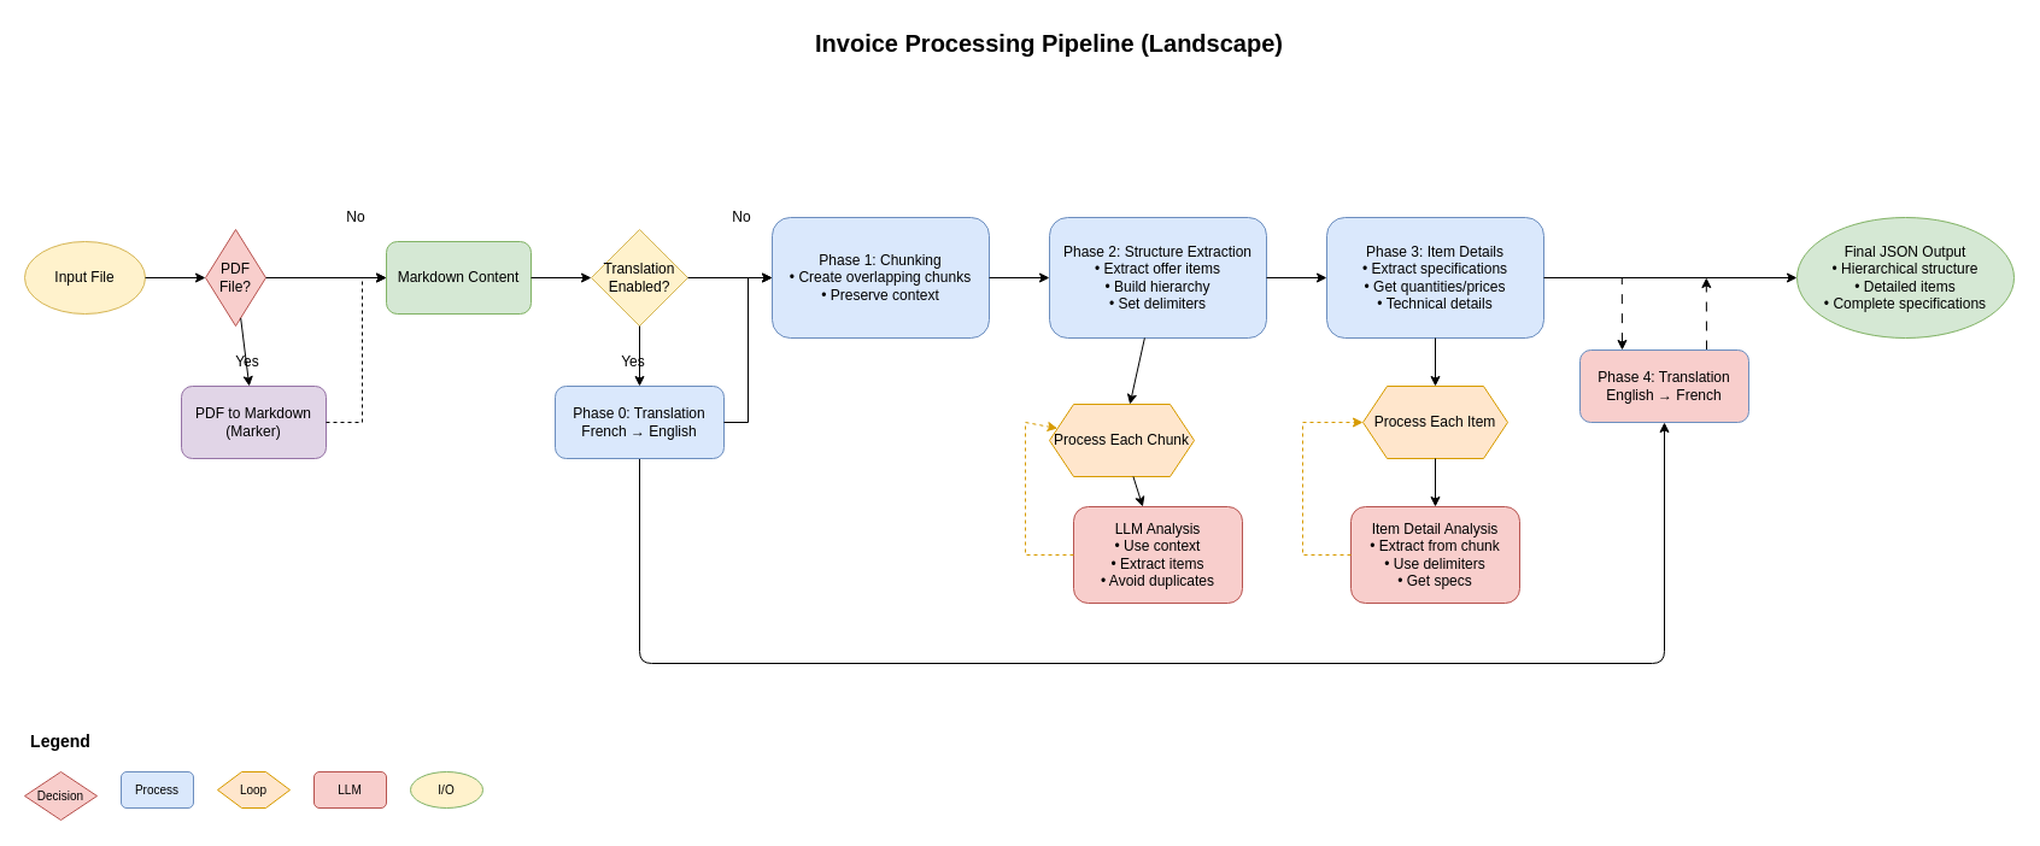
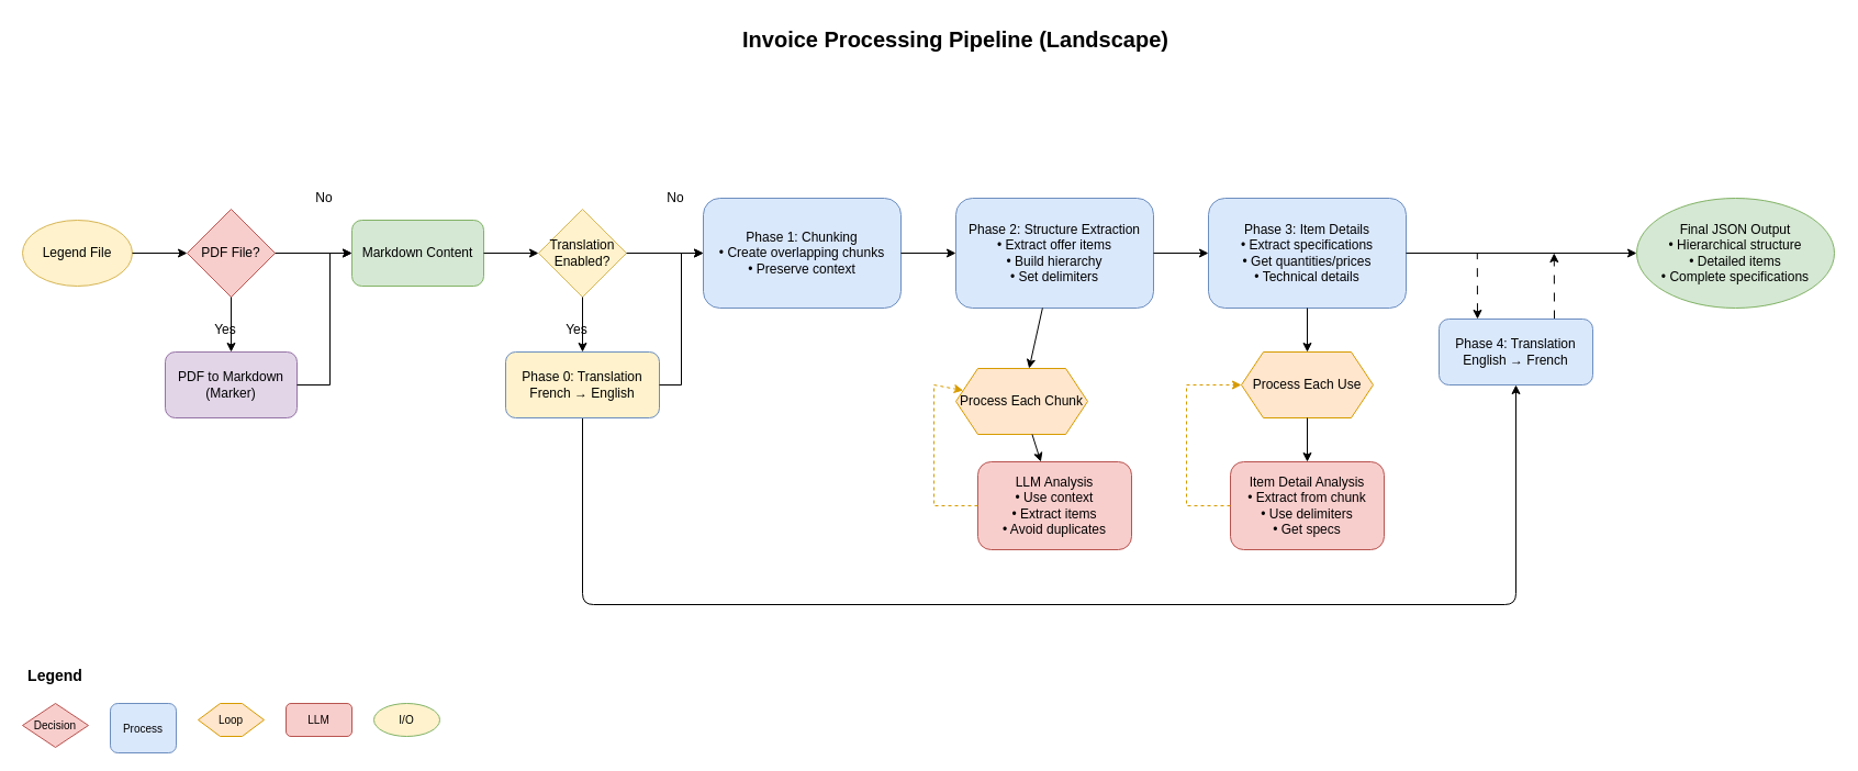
  <mxCell id="0" />
  <mxCell id="1" parent="0" />
  <mxCell id="2" value="Invoice Processing Pipeline (Landscape)" style="text;html=1;strokeColor=none;fillColor=none;align=center;verticalAlign=middle;whiteSpace=wrap;rounded=0;fontSize=20;fontStyle=1;" vertex="1" parent="1"><mxGeometry x="670" y="20" width="400" height="30" as="geometry" /></mxCell>
- <mxCell id="3" value="Input File" style="ellipse;whiteSpace=wrap;html=1;fillColor=#fff2cc;strokeColor=#d6b656;" vertex="1" parent="1"><mxGeometry x="20" y="200" width="100" height="60" as="geometry" /></mxCell>
- <mxCell id="4" value="PDF File?" style="rhombus;whiteSpace=wrap;html=1;fillColor=#f8cecc;strokeColor=#b85450;" vertex="1" parent="1"><mxGeometry x="170" y="190" width="50" height="80" as="geometry" /></mxCell>
+ <mxCell id="3" value="Legend File" style="ellipse;whiteSpace=wrap;html=1;fillColor=#fff2cc;strokeColor=#d6b656;" vertex="1" parent="1"><mxGeometry x="20" y="200" width="100" height="60" as="geometry" /></mxCell>
+ <mxCell id="4" value="PDF File?" style="rhombus;whiteSpace=wrap;html=1;fillColor=#f8cecc;strokeColor=#b85450;" vertex="1" parent="1"><mxGeometry x="170" y="190" width="80" height="80" as="geometry" /></mxCell>
  <mxCell id="5" value="PDF to Markdown&#10;(Marker)" style="rounded=1;whiteSpace=wrap;html=1;fillColor=#e1d5e7;strokeColor=#9673a6;" vertex="1" parent="1"><mxGeometry x="150" y="320" width="120" height="60" as="geometry" /></mxCell>
  <mxCell id="6" value="Markdown Content" style="rounded=1;whiteSpace=wrap;html=1;fillColor=#d5e8d4;strokeColor=#82b366;" vertex="1" parent="1"><mxGeometry x="320" y="200" width="120" height="60" as="geometry" /></mxCell>
  <mxCell id="7" value="Translation&#10;Enabled?" style="rhombus;whiteSpace=wrap;html=1;fillColor=#fff2cc;strokeColor=#d6b656;" vertex="1" parent="1"><mxGeometry x="490" y="190" width="80" height="80" as="geometry" /></mxCell>
  <mxCell id="8" style="edgeStyle=none;html=1;exitX=0.5;exitY=1;exitDx=0;exitDy=0;entryX=0.5;entryY=1;entryDx=0;entryDy=0;" edge="1" parent="1" source="9" target="19"><mxGeometry relative="1" as="geometry"><Array as="points"><mxPoint x="530" y="550" /><mxPoint x="1380" y="550" /></Array></mxGeometry></mxCell>
- <mxCell id="9" value="Phase 0: Translation&#10;French → English" style="rounded=1;whiteSpace=wrap;html=1;fillColor=#dae8fc;strokeColor=#6c8ebf;" vertex="1" parent="1"><mxGeometry x="460" y="320" width="140" height="60" as="geometry" /></mxCell>
+ <mxCell id="9" value="Phase 0: Translation&#10;French → English" style="rounded=1;whiteSpace=wrap;html=1;fillColor=#fff2cc;strokeColor=#6c8ebf;" vertex="1" parent="1"><mxGeometry x="460" y="320" width="140" height="60" as="geometry" /></mxCell>
  <mxCell id="10" value="Phase 1: Chunking&#10;• Create overlapping chunks&#10;• Preserve context" style="rounded=1;whiteSpace=wrap;html=1;fillColor=#dae8fc;strokeColor=#6c8ebf;" vertex="1" parent="1"><mxGeometry x="640" y="180" width="180" height="100" as="geometry" /></mxCell>
  <mxCell id="11" value="Phase 2: Structure Extraction&#10;• Extract offer items&#10;• Build hierarchy&#10;• Set delimiters" style="rounded=1;whiteSpace=wrap;html=1;fillColor=#dae8fc;strokeColor=#6c8ebf;" vertex="1" parent="1"><mxGeometry x="870" y="180" width="180" height="100" as="geometry" /></mxCell>
  <mxCell id="12" value="Process Each Chunk" style="shape=hexagon;perimeter=hexagonPerimeter2;whiteSpace=wrap;html=1;fixedSize=1;fillColor=#ffe6cc;strokeColor=#d79b00;" vertex="1" parent="1"><mxGeometry x="870" y="335" width="120" height="60" as="geometry" /></mxCell>
  <mxCell id="13" value="LLM Analysis&#10;• Use context&#10;• Extract items&#10;• Avoid duplicates" style="rounded=1;whiteSpace=wrap;html=1;fillColor=#f8cecc;strokeColor=#b85450;" vertex="1" parent="1"><mxGeometry x="890" y="420" width="140" height="80" as="geometry" /></mxCell>
  <mxCell id="14" value="Phase 3: Item Details&#10;• Extract specifications&#10;• Get quantities/prices&#10;• Technical details" style="rounded=1;whiteSpace=wrap;html=1;fillColor=#dae8fc;strokeColor=#6c8ebf;" vertex="1" parent="1"><mxGeometry x="1100" y="180" width="180" height="100" as="geometry" /></mxCell>
- <mxCell id="15" value="Process Each Item" style="shape=hexagon;perimeter=hexagonPerimeter2;whiteSpace=wrap;html=1;fixedSize=1;fillColor=#ffe6cc;strokeColor=#d79b00;" vertex="1" parent="1"><mxGeometry x="1130" y="320" width="120" height="60" as="geometry" /></mxCell>
+ <mxCell id="15" value="Process Each Use" style="shape=hexagon;perimeter=hexagonPerimeter2;whiteSpace=wrap;html=1;fixedSize=1;fillColor=#ffe6cc;strokeColor=#d79b00;" vertex="1" parent="1"><mxGeometry x="1130" y="320" width="120" height="60" as="geometry" /></mxCell>
  <mxCell id="16" value="Item Detail Analysis&#10;• Extract from chunk&#10;• Use delimiters&#10;• Get specs" style="rounded=1;whiteSpace=wrap;html=1;fillColor=#f8cecc;strokeColor=#b85450;" vertex="1" parent="1"><mxGeometry x="1120" y="420" width="140" height="80" as="geometry" /></mxCell>
  <mxCell id="17" style="edgeStyle=none;html=1;exitX=0.25;exitY=0;exitDx=0;exitDy=0;endArrow=none;endFill=0;startArrow=classic;startFill=1;dashed=1;dashPattern=8 8;" edge="1" parent="1" source="19"><mxGeometry relative="1" as="geometry"><mxPoint x="1344.789" y="230" as="targetPoint" /></mxGeometry></mxCell>
  <mxCell id="18" style="edgeStyle=none;html=1;exitX=0.75;exitY=0;exitDx=0;exitDy=0;dashed=1;dashPattern=8 8;" edge="1" parent="1" source="19"><mxGeometry relative="1" as="geometry"><mxPoint x="1414.789" y="230" as="targetPoint" /></mxGeometry></mxCell>
- <mxCell id="19" value="Phase 4: Translation&#10;English → French" style="rounded=1;whiteSpace=wrap;html=1;fillColor=#f8cecc;strokeColor=#6c8ebf;" vertex="1" parent="1"><mxGeometry x="1310" y="290" width="140" height="60" as="geometry" /></mxCell>
+ <mxCell id="19" value="Phase 4: Translation&#10;English → French" style="rounded=1;whiteSpace=wrap;html=1;fillColor=#dae8fc;strokeColor=#6c8ebf;" vertex="1" parent="1"><mxGeometry x="1310" y="290" width="140" height="60" as="geometry" /></mxCell>
  <mxCell id="20" value="Final JSON Output&#10;• Hierarchical structure&#10;• Detailed items&#10;• Complete specifications" style="ellipse;whiteSpace=wrap;html=1;fillColor=#d5e8d4;strokeColor=#82b366;" vertex="1" parent="1"><mxGeometry x="1490" y="180" width="180" height="100" as="geometry" /></mxCell>
  <mxCell id="21" value="" style="endArrow=classic;html=1;rounded=0;" edge="1" parent="1" source="3" target="4"><mxGeometry width="50" height="50" relative="1" as="geometry"><mxPoint x="130" y="230" as="sourcePoint" /><mxPoint x="180" y="180" as="targetPoint" /></mxGeometry></mxCell>
  <mxCell id="22" value="" style="endArrow=classic;html=1;rounded=0;" edge="1" parent="1" source="4" target="5"><mxGeometry width="50" height="50" relative="1" as="geometry"><mxPoint x="210" y="280" as="sourcePoint" /><mxPoint x="260" y="230" as="targetPoint" /></mxGeometry></mxCell>
- <mxCell id="23" value="" style="endArrow=classic;html=1;rounded=0;dashed=1;" edge="1" parent="1" source="5" target="6"><mxGeometry width="50" height="50" relative="1" as="geometry"><mxPoint x="280" y="350" as="sourcePoint" /><mxPoint x="330" y="300" as="targetPoint" /><Array as="points"><mxPoint x="300" y="350" /><mxPoint x="300" y="230" /></Array></mxGeometry></mxCell>
+ <mxCell id="23" value="" style="endArrow=classic;html=1;rounded=0;" edge="1" parent="1" source="5" target="6"><mxGeometry width="50" height="50" relative="1" as="geometry"><mxPoint x="280" y="350" as="sourcePoint" /><mxPoint x="330" y="300" as="targetPoint" /><Array as="points"><mxPoint x="300" y="350" /><mxPoint x="300" y="230" /></Array></mxGeometry></mxCell>
  <mxCell id="24" value="" style="endArrow=classic;html=1;rounded=0;" edge="1" parent="1" source="4" target="6"><mxGeometry width="50" height="50" relative="1" as="geometry"><mxPoint x="260" y="230" as="sourcePoint" /><mxPoint x="310" y="180" as="targetPoint" /></mxGeometry></mxCell>
  <mxCell id="25" value="" style="endArrow=classic;html=1;rounded=0;" edge="1" parent="1" source="6" target="7"><mxGeometry width="50" height="50" relative="1" as="geometry"><mxPoint x="450" y="230" as="sourcePoint" /><mxPoint x="500" y="180" as="targetPoint" /></mxGeometry></mxCell>
  <mxCell id="26" value="" style="endArrow=classic;html=1;rounded=0;" edge="1" parent="1" source="7" target="9"><mxGeometry width="50" height="50" relative="1" as="geometry"><mxPoint x="530" y="280" as="sourcePoint" /><mxPoint x="580" y="230" as="targetPoint" /></mxGeometry></mxCell>
  <mxCell id="27" value="" style="endArrow=classic;html=1;rounded=0;" edge="1" parent="1" source="9" target="10"><mxGeometry width="50" height="50" relative="1" as="geometry"><mxPoint x="610" y="350" as="sourcePoint" /><mxPoint x="660" y="300" as="targetPoint" /><Array as="points"><mxPoint x="620" y="350" /><mxPoint x="620" y="230" /></Array></mxGeometry></mxCell>
  <mxCell id="28" value="" style="endArrow=classic;html=1;rounded=0;" edge="1" parent="1" source="7" target="10"><mxGeometry width="50" height="50" relative="1" as="geometry"><mxPoint x="580" y="230" as="sourcePoint" /><mxPoint x="630" y="180" as="targetPoint" /></mxGeometry></mxCell>
  <mxCell id="29" value="" style="endArrow=classic;html=1;rounded=0;" edge="1" parent="1" source="10" target="11"><mxGeometry width="50" height="50" relative="1" as="geometry"><mxPoint x="830" y="230" as="sourcePoint" /><mxPoint x="880" y="180" as="targetPoint" /></mxGeometry></mxCell>
  <mxCell id="30" value="" style="endArrow=classic;html=1;rounded=0;" edge="1" parent="1" source="11" target="12"><mxGeometry width="50" height="50" relative="1" as="geometry"><mxPoint x="960" y="290" as="sourcePoint" /><mxPoint x="1010" y="240" as="targetPoint" /></mxGeometry></mxCell>
  <mxCell id="31" value="" style="endArrow=classic;html=1;rounded=0;" edge="1" parent="1" source="12" target="13"><mxGeometry width="50" height="50" relative="1" as="geometry"><mxPoint x="960" y="390" as="sourcePoint" /><mxPoint x="1010" y="340" as="targetPoint" /></mxGeometry></mxCell>
  <mxCell id="32" value="" style="endArrow=classic;html=1;rounded=0;" edge="1" parent="1" source="11" target="14"><mxGeometry width="50" height="50" relative="1" as="geometry"><mxPoint x="1060" y="230" as="sourcePoint" /><mxPoint x="1110" y="180" as="targetPoint" /></mxGeometry></mxCell>
  <mxCell id="33" value="" style="endArrow=classic;html=1;rounded=0;" edge="1" parent="1" source="14" target="15"><mxGeometry width="50" height="50" relative="1" as="geometry"><mxPoint x="1190" y="290" as="sourcePoint" /><mxPoint x="1240" y="240" as="targetPoint" /></mxGeometry></mxCell>
  <mxCell id="34" value="" style="endArrow=classic;html=1;rounded=0;" edge="1" parent="1" source="15" target="16"><mxGeometry width="50" height="50" relative="1" as="geometry"><mxPoint x="1190" y="390" as="sourcePoint" /><mxPoint x="1240" y="340" as="targetPoint" /></mxGeometry></mxCell>
  <mxCell id="35" value="" style="endArrow=classic;html=1;rounded=0;" edge="1" parent="1" source="14" target="20"><mxGeometry width="50" height="50" relative="1" as="geometry"><mxPoint x="1290" y="230" as="sourcePoint" /><mxPoint x="1340" y="180" as="targetPoint" /></mxGeometry></mxCell>
  <mxCell id="36" value="" style="endArrow=classic;html=1;rounded=0;dashed=1;strokeColor=#d79b00;" edge="1" parent="1" source="13" target="12"><mxGeometry width="50" height="50" relative="1" as="geometry"><mxPoint x="890" y="460" as="sourcePoint" /><mxPoint x="940" y="410" as="targetPoint" /><Array as="points"><mxPoint x="850" y="460" /><mxPoint x="850" y="350" /></Array></mxGeometry></mxCell>
  <mxCell id="37" value="" style="endArrow=classic;html=1;rounded=0;dashed=1;strokeColor=#d79b00;" edge="1" parent="1" source="16" target="15"><mxGeometry width="50" height="50" relative="1" as="geometry"><mxPoint x="1120" y="460" as="sourcePoint" /><mxPoint x="1170" y="410" as="targetPoint" /><Array as="points"><mxPoint x="1080" y="460" /><mxPoint x="1080" y="350" /></Array></mxGeometry></mxCell>
  <mxCell id="38" value="Yes" style="text;html=1;strokeColor=none;fillColor=none;align=center;verticalAlign=middle;whiteSpace=wrap;rounded=0;" vertex="1" parent="1"><mxGeometry x="190" y="290" width="30" height="20" as="geometry" /></mxCell>
  <mxCell id="39" value="No" style="text;html=1;strokeColor=none;fillColor=none;align=center;verticalAlign=middle;whiteSpace=wrap;rounded=0;" vertex="1" parent="1"><mxGeometry x="280" y="170" width="30" height="20" as="geometry" /></mxCell>
  <mxCell id="40" value="Yes" style="text;html=1;strokeColor=none;fillColor=none;align=center;verticalAlign=middle;whiteSpace=wrap;rounded=0;" vertex="1" parent="1"><mxGeometry x="510" y="290" width="30" height="20" as="geometry" /></mxCell>
  <mxCell id="41" value="No" style="text;html=1;strokeColor=none;fillColor=none;align=center;verticalAlign=middle;whiteSpace=wrap;rounded=0;" vertex="1" parent="1"><mxGeometry x="600" y="170" width="30" height="20" as="geometry" /></mxCell>
  <mxCell id="42" value="Legend" style="text;html=1;strokeColor=none;fillColor=none;align=center;verticalAlign=middle;whiteSpace=wrap;rounded=0;fontSize=14;fontStyle=1;" vertex="1" parent="1"><mxGeometry x="20" y="600" width="60" height="30" as="geometry" /></mxCell>
  <mxCell id="43" value="Decision" style="rhombus;whiteSpace=wrap;html=1;fillColor=#f8cecc;strokeColor=#b85450;fontSize=10;" vertex="1" parent="1"><mxGeometry x="20" y="640" width="60" height="40" as="geometry" /></mxCell>
- <mxCell id="44" value="Process" style="rounded=1;whiteSpace=wrap;html=1;fillColor=#dae8fc;strokeColor=#6c8ebf;fontSize=10;" vertex="1" parent="1"><mxGeometry x="100" y="640" width="60" height="30" as="geometry" /></mxCell>
+ <mxCell id="44" value="Process" style="rounded=1;whiteSpace=wrap;html=1;fillColor=#dae8fc;strokeColor=#6c8ebf;fontSize=10;" vertex="1" parent="1"><mxGeometry x="100" y="640" width="60" height="45" as="geometry" /></mxCell>
  <mxCell id="45" value="Loop" style="shape=hexagon;perimeter=hexagonPerimeter2;whiteSpace=wrap;html=1;fixedSize=1;fillColor=#ffe6cc;strokeColor=#d79b00;fontSize=10;" vertex="1" parent="1"><mxGeometry x="180" y="640" width="60" height="30" as="geometry" /></mxCell>
  <mxCell id="46" value="LLM" style="rounded=1;whiteSpace=wrap;html=1;fillColor=#f8cecc;strokeColor=#b85450;fontSize=10;" vertex="1" parent="1"><mxGeometry x="260" y="640" width="60" height="30" as="geometry" /></mxCell>
  <mxCell id="47" value="I/O" style="ellipse;whiteSpace=wrap;html=1;fillColor=#fff2cc;strokeColor=#82b366;fontSize=10;" vertex="1" parent="1"><mxGeometry x="340" y="640" width="60" height="30" as="geometry" /></mxCell>
